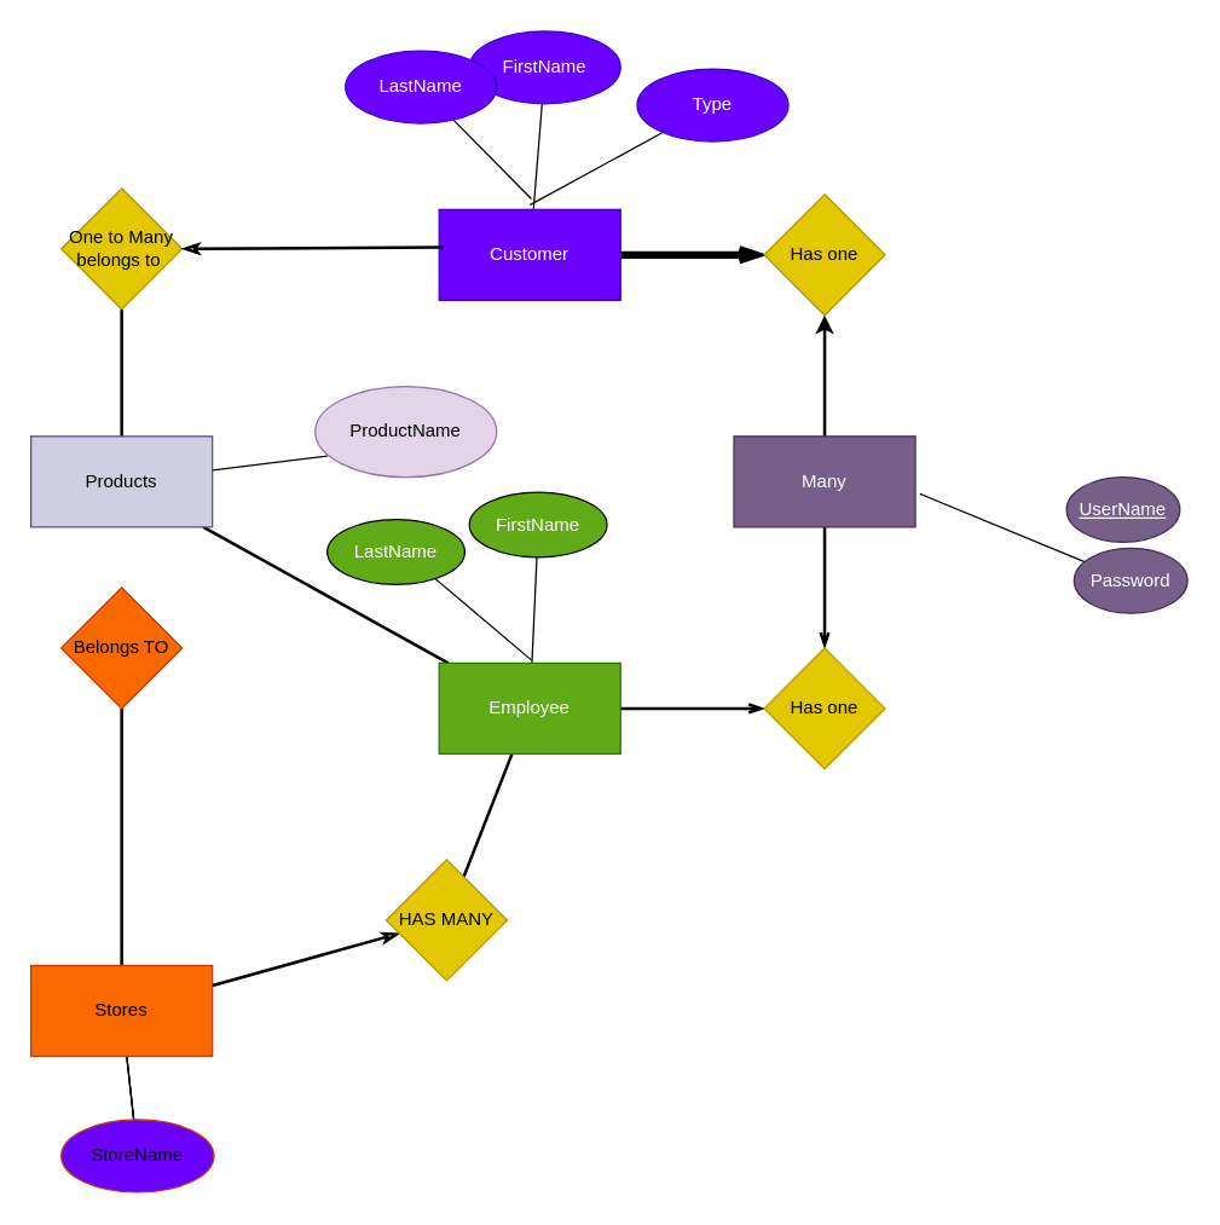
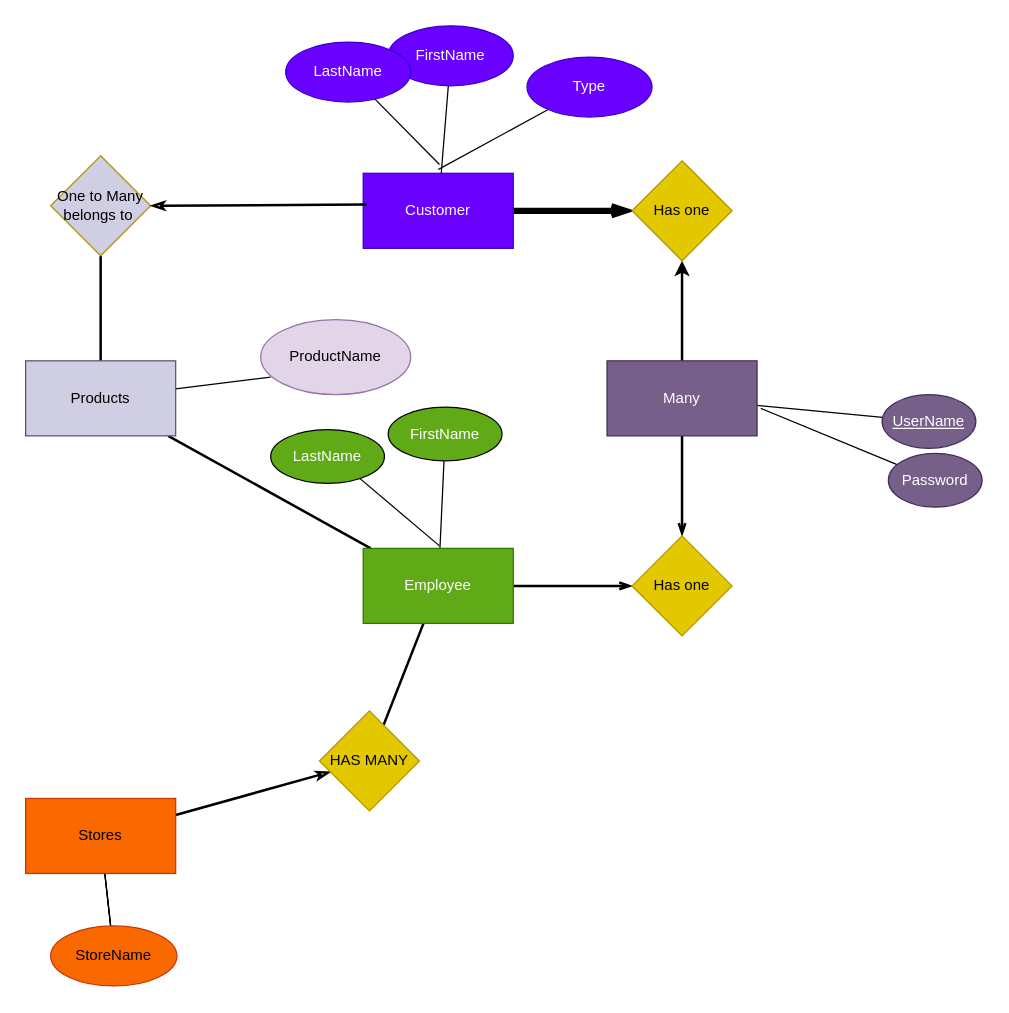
  <mxCell id="0" />
  <mxCell id="1" parent="0" />
  <mxCell id="2" value="" style="edgeStyle=none;html=1;strokeColor=#000000;strokeWidth=2;" edge="1" parent="1" source="5" target="17"><mxGeometry relative="1" as="geometry" /></mxCell>
  <mxCell id="3" value="" style="edgeStyle=none;rounded=0;html=1;strokeColor=#000000;endArrow=openThin;endFill=0;strokeWidth=2;" edge="1" parent="1" source="5" target="18"><mxGeometry relative="1" as="geometry" /></mxCell>
+ <mxCell id="4" value="" style="edgeStyle=none;rounded=0;jumpStyle=gap;jumpSize=13;html=1;strokeColor=#000000;strokeWidth=1;fontSize=22;endArrow=none;endFill=0;" edge="1" parent="1" source="5" target="33"><mxGeometry relative="1" as="geometry" /></mxCell>
  <mxCell id="5" value="Many&lt;br&gt;" style="rounded=0;whiteSpace=wrap;html=1;fillColor=#76608a;fontColor=#ffffff;strokeColor=#432D57;" vertex="1" parent="1"><mxGeometry x="485" y="288" width="120" height="60" as="geometry" /></mxCell>
  <mxCell id="6" value="" style="edgeStyle=none;rounded=0;html=1;strokeColor=#000000;endArrow=none;endFill=0;strokeWidth=2;" edge="1" parent="1" source="9" target="19"><mxGeometry relative="1" as="geometry" /></mxCell>
  <mxCell id="7" value="" style="edgeStyle=none;rounded=0;html=1;strokeColor=#000000;endArrow=none;endFill=0;strokeWidth=2;" edge="1" parent="1" source="9" target="16"><mxGeometry relative="1" as="geometry" /></mxCell>
  <mxCell id="8" value="" style="edgeStyle=none;rounded=0;jumpStyle=gap;jumpSize=13;html=1;strokeColor=#000000;strokeWidth=1;fontSize=22;endArrow=none;endFill=0;" edge="1" parent="1" source="9"><mxGeometry relative="1" as="geometry"><mxPoint x="216" y="301" as="targetPoint" /></mxGeometry></mxCell>
  <mxCell id="9" value="Products" style="rounded=0;whiteSpace=wrap;html=1;fillColor=#d0cee2;strokeColor=#56517e;" vertex="1" parent="1"><mxGeometry x="20" y="288" width="120" height="60" as="geometry" /></mxCell>
  <mxCell id="10" style="edgeStyle=none;html=1;entryX=0;entryY=0.5;entryDx=0;entryDy=0;strokeColor=#000000;endArrow=openThin;endFill=0;rounded=0;strokeWidth=5;" edge="1" parent="1" source="12" target="17"><mxGeometry relative="1" as="geometry" /></mxCell>
  <mxCell id="11" value="" style="edgeStyle=none;rounded=0;jumpStyle=gap;jumpSize=13;html=1;strokeColor=#000000;strokeWidth=1;fontSize=22;endArrow=none;endFill=0;" edge="1" parent="1" source="12" target="37"><mxGeometry relative="1" as="geometry" /></mxCell>
  <mxCell id="12" value="Customer" style="rounded=0;whiteSpace=wrap;html=1;fillColor=#6a00ff;fontColor=#ffffff;strokeColor=#3700CC;" vertex="1" parent="1"><mxGeometry x="290" y="138" width="120" height="60" as="geometry" /></mxCell>
  <mxCell id="13" value="" style="edgeStyle=none;rounded=0;html=1;strokeColor=#000000;endArrow=openThin;endFill=0;strokeWidth=2;" edge="1" parent="1" source="16" target="18"><mxGeometry relative="1" as="geometry" /></mxCell>
  <mxCell id="14" value="" style="edgeStyle=none;rounded=0;html=1;strokeColor=#000000;endArrow=none;endFill=0;strokeWidth=2;" edge="1" parent="1" source="16" target="27"><mxGeometry relative="1" as="geometry" /></mxCell>
  <mxCell id="15" value="" style="edgeStyle=none;rounded=0;jumpStyle=gap;jumpSize=13;html=1;strokeColor=#000000;strokeWidth=1;fontSize=22;endArrow=none;endFill=0;" edge="1" parent="1" source="16" target="29"><mxGeometry relative="1" as="geometry" /></mxCell>
  <mxCell id="16" value="Employee" style="rounded=0;whiteSpace=wrap;html=1;fillColor=#60a917;fontColor=#ffffff;strokeColor=#2D7600;" vertex="1" parent="1"><mxGeometry x="290" y="438" width="120" height="60" as="geometry" /></mxCell>
  <mxCell id="17" value="Has one" style="rhombus;whiteSpace=wrap;html=1;fillColor=#e3c800;fontColor=#000000;strokeColor=#B09500;" vertex="1" parent="1"><mxGeometry x="505" y="128" width="80" height="80" as="geometry" /></mxCell>
  <mxCell id="18" value="Has one" style="rhombus;whiteSpace=wrap;html=1;rounded=0;fillColor=#e3c800;fontColor=#000000;strokeColor=#B09500;" vertex="1" parent="1"><mxGeometry x="505" y="428" width="80" height="80" as="geometry" /></mxCell>
- <mxCell id="19" value="One to Many belongs to&amp;nbsp;" style="rhombus;whiteSpace=wrap;html=1;rounded=0;fillColor=#e3c800;fontColor=#000000;strokeColor=#B09500;" vertex="1" parent="1"><mxGeometry x="40" y="124" width="80" height="80" as="geometry" /></mxCell>
+ <mxCell id="19" value="One to Many belongs to&amp;nbsp;" style="rhombus;whiteSpace=wrap;html=1;rounded=0;fillColor=#d0cee2;fontColor=#000000;strokeColor=#B09500;" vertex="1" parent="1"><mxGeometry x="40" y="124" width="80" height="80" as="geometry" /></mxCell>
  <mxCell id="20" value="" style="edgeStyle=none;rounded=0;html=1;strokeColor=#000000;endArrow=classicThin;endFill=0;strokeWidth=2;" edge="1" parent="1" source="25" target="27"><mxGeometry relative="1" as="geometry" /></mxCell>
- <mxCell id="21" value="" style="edgeStyle=none;rounded=0;html=1;strokeColor=#000000;endArrow=none;endFill=0;strokeWidth=2;" edge="1" parent="1" source="25" target="28"><mxGeometry relative="1" as="geometry" /></mxCell>
  <mxCell id="22" value="" style="edgeStyle=none;rounded=0;jumpStyle=gap;jumpSize=13;html=1;strokeColor=#000000;strokeWidth=1;fontSize=22;endArrow=none;endFill=0;" edge="1" parent="1" source="25" target="32"><mxGeometry relative="1" as="geometry" /></mxCell>
  <mxCell id="23" value="" style="edgeStyle=none;rounded=0;jumpStyle=gap;jumpSize=13;html=1;strokeColor=#000000;strokeWidth=1;fontSize=22;endArrow=none;endFill=0;" edge="1" parent="1" source="25" target="32"><mxGeometry relative="1" as="geometry" /></mxCell>
  <mxCell id="24" value="" style="edgeStyle=none;rounded=0;jumpStyle=gap;jumpSize=13;html=1;strokeColor=#000000;strokeWidth=1;fontSize=22;endArrow=none;endFill=0;" edge="1" parent="1" source="25" target="32"><mxGeometry relative="1" as="geometry" /></mxCell>
  <mxCell id="25" value="Stores" style="rounded=0;whiteSpace=wrap;html=1;fillColor=#fa6800;strokeColor=#C73500;fontColor=#000000;" vertex="1" parent="1"><mxGeometry x="20" y="638" width="120" height="60" as="geometry" /></mxCell>
  <mxCell id="26" value="" style="edgeStyle=none;rounded=0;html=1;strokeColor=#000000;endArrow=classicThin;endFill=0;entryX=1;entryY=0.5;entryDx=0;entryDy=0;fontSize=22;jumpSize=13;jumpStyle=gap;strokeWidth=2;" edge="1" parent="1" target="19"><mxGeometry relative="1" as="geometry"><mxPoint x="293" y="163" as="sourcePoint" /><mxPoint x="140" y="208" as="targetPoint" /></mxGeometry></mxCell>
  <mxCell id="27" value="HAS MANY" style="rhombus;whiteSpace=wrap;html=1;fillColor=#e3c800;strokeColor=#B09500;fontColor=#000000;rounded=0;" vertex="1" parent="1"><mxGeometry x="255" y="568" width="80" height="80" as="geometry" /></mxCell>
- <mxCell id="28" value="Belongs TO" style="rhombus;whiteSpace=wrap;html=1;fillColor=#fa6800;strokeColor=#C73500;fontColor=#000000;rounded=0;" vertex="1" parent="1"><mxGeometry x="40" y="388" width="80" height="80" as="geometry" /></mxCell>
  <mxCell id="29" value="FirstName" style="ellipse;whiteSpace=wrap;html=1;fillColor=#60a917;strokeColor=default;fontColor=#ffffff;rounded=0;" vertex="1" parent="1"><mxGeometry x="310" y="325" width="91" height="43" as="geometry" /></mxCell>
  <mxCell id="30" value="" style="edgeStyle=none;rounded=0;jumpStyle=gap;jumpSize=13;html=1;strokeColor=#000000;strokeWidth=1;fontSize=22;endArrow=none;endFill=0;" edge="1" parent="1"><mxGeometry relative="1" as="geometry"><mxPoint x="351" y="436" as="sourcePoint" /><mxPoint x="279" y="375" as="targetPoint" /></mxGeometry></mxCell>
  <mxCell id="31" value="LastName" style="ellipse;whiteSpace=wrap;html=1;fillColor=#60a917;strokeColor=default;fontColor=#ffffff;rounded=0;" vertex="1" parent="1"><mxGeometry x="216" y="343" width="91" height="43" as="geometry" /></mxCell>
- <mxCell id="32" value="StoreName" style="ellipse;whiteSpace=wrap;html=1;fillColor=#6a00ff;strokeColor=#C73500;fontColor=#000000;rounded=0;" vertex="1" parent="1"><mxGeometry x="40" y="740" width="101" height="48" as="geometry" /></mxCell>
+ <mxCell id="32" value="StoreName" style="ellipse;whiteSpace=wrap;html=1;fillColor=#fa6800;strokeColor=#C73500;fontColor=#000000;rounded=0;" vertex="1" parent="1"><mxGeometry x="40" y="740" width="101" height="48" as="geometry" /></mxCell>
  <mxCell id="33" value="&lt;u&gt;UserName&lt;/u&gt;" style="ellipse;whiteSpace=wrap;html=1;fillColor=#76608a;strokeColor=#432D57;fontColor=#ffffff;rounded=0;" vertex="1" parent="1"><mxGeometry x="705" y="315" width="75" height="43" as="geometry" /></mxCell>
  <mxCell id="34" value="" style="edgeStyle=none;rounded=0;jumpStyle=gap;jumpSize=13;html=1;strokeColor=#000000;strokeWidth=1;fontSize=22;endArrow=none;endFill=0;" edge="1" parent="1" target="35"><mxGeometry relative="1" as="geometry"><mxPoint x="608" y="326" as="sourcePoint" /></mxGeometry></mxCell>
  <mxCell id="35" value="Password" style="ellipse;whiteSpace=wrap;html=1;fillColor=#76608a;strokeColor=#432D57;fontColor=#ffffff;rounded=0;" vertex="1" parent="1"><mxGeometry x="710" y="362" width="75" height="43" as="geometry" /></mxCell>
  <mxCell id="36" value="ProductName" style="ellipse;whiteSpace=wrap;html=1;fillColor=#e1d5e7;strokeColor=#9673a6;rounded=0;" vertex="1" parent="1"><mxGeometry x="208" y="255" width="120" height="60" as="geometry" /></mxCell>
  <mxCell id="37" value="FirstName" style="ellipse;whiteSpace=wrap;html=1;fillColor=#6a00ff;strokeColor=#3700CC;fontColor=#ffffff;rounded=0;" vertex="1" parent="1"><mxGeometry x="310" y="20" width="100" height="48" as="geometry" /></mxCell>
  <mxCell id="38" value="" style="edgeStyle=none;rounded=0;jumpStyle=gap;jumpSize=13;html=1;strokeColor=#000000;strokeWidth=1;fontSize=22;endArrow=none;endFill=0;" edge="1" parent="1" target="39"><mxGeometry relative="1" as="geometry"><mxPoint x="350" y="135" as="sourcePoint" /></mxGeometry></mxCell>
  <mxCell id="39" value="Type" style="ellipse;whiteSpace=wrap;html=1;fillColor=#6a00ff;strokeColor=#3700CC;fontColor=#ffffff;rounded=0;" vertex="1" parent="1"><mxGeometry x="421" y="45" width="100" height="48" as="geometry" /></mxCell>
  <mxCell id="40" value="" style="edgeStyle=none;rounded=0;jumpStyle=gap;jumpSize=13;html=1;strokeColor=#000000;strokeWidth=1;fontSize=22;endArrow=none;endFill=0;" edge="1" parent="1" target="41"><mxGeometry relative="1" as="geometry"><mxPoint x="351" y="131" as="sourcePoint" /></mxGeometry></mxCell>
  <mxCell id="41" value="LastName" style="ellipse;whiteSpace=wrap;html=1;fillColor=#6a00ff;strokeColor=#3700CC;fontColor=#ffffff;rounded=0;" vertex="1" parent="1"><mxGeometry x="228" y="33" width="100" height="48" as="geometry" /></mxCell>
